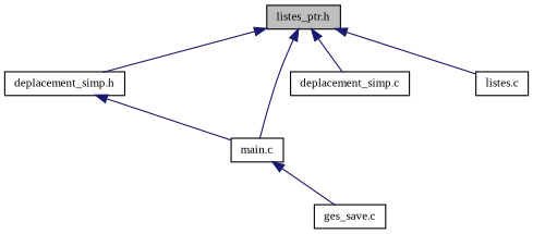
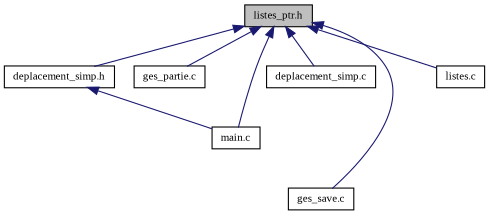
  digraph {
    fontname="Liberation Serif"
    node [color=black fillcolor=white fontname="Liberation Serif" fontsize=10 shape=record style=filled]
    edge [color=midnightblue dir=back fontname="Liberation Serif" fontsize=10 labelfontname=Helvetica labelfontsize=10 style=solid]
    n1 [fillcolor=grey75 fontcolor=black height=0.2 label="listes_ptr.h" width=0.4]
    n2 [height=0.2 label="deplacement_simp.h" width=0.4]
+   n3 [height=0.2 label="ges_partie.c" width=0.4]
    n4 [height=0.2 label="main.c" width=0.4]
    n5 [height=0.2 label="deplacement_simp.c" width=0.4]
    n6 [height=0.2 label="ges_save.c" width=0.4]
    n7 [height=0.2 label="listes.c" width=0.4]
    n1 -> n2
+   n1 -> n3
    n1 -> n4
    n1 -> n5
-   n4 -> n6
+   n1 -> n6
    n1 -> n7
    n2 -> n4
  }
